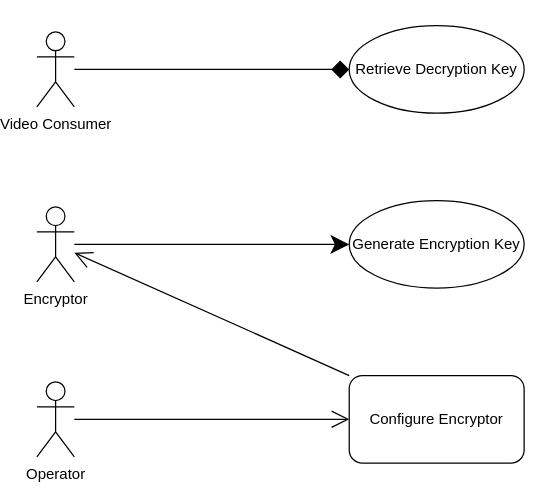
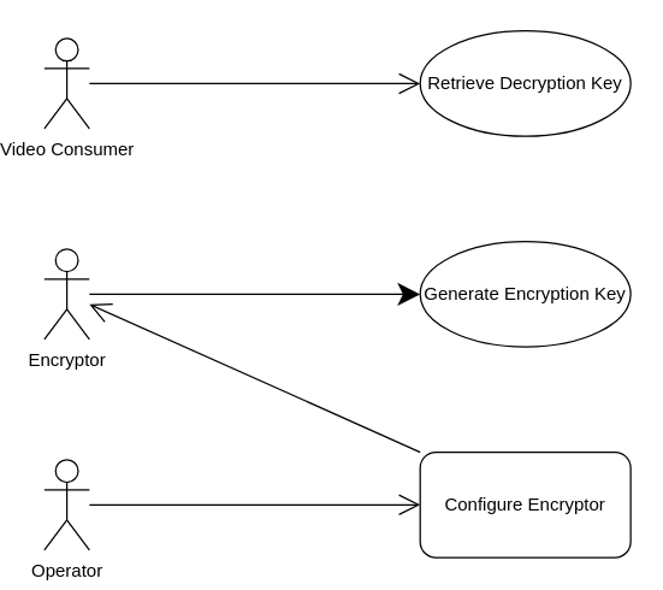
  <mxCell id="0" />
  <mxCell id="1" parent="0" />
  <mxCell id="2" value="Encryptor" style="shape=umlActor;verticalLabelPosition=bottom;verticalAlign=top;html=1;" parent="1" vertex="1"><mxGeometry x="20" y="165" width="30" height="60" as="geometry" /></mxCell>
  <mxCell id="3" value="Video Consumer" style="shape=umlActor;verticalLabelPosition=bottom;verticalAlign=top;html=1;" parent="1" vertex="1"><mxGeometry x="20" y="25" width="30" height="60" as="geometry" /></mxCell>
  <mxCell id="4" value="Generate Encryption Key" style="ellipse;whiteSpace=wrap;html=1;" parent="1" vertex="1"><mxGeometry x="270" y="160" width="140" height="70" as="geometry" /></mxCell>
  <mxCell id="5" value="Retrieve Decryption Key" style="ellipse;whiteSpace=wrap;html=1;" parent="1" vertex="1"><mxGeometry x="270" y="20" width="140" height="70" as="geometry" /></mxCell>
  <mxCell id="6" value="" style="endArrow=classic;endFill=1;endSize=12;html=1;" parent="1" source="2" target="4" edge="1"><mxGeometry width="160" relative="1" as="geometry"><mxPoint x="130" y="235" as="sourcePoint" /><mxPoint x="290" y="235" as="targetPoint" /></mxGeometry></mxCell>
- <mxCell id="7" value="" style="endArrow=diamond;endFill=1;endSize=12;html=1;entryX=0;entryY=0.5;entryDx=0;entryDy=0;" parent="1" source="3" target="5" edge="1"><mxGeometry width="160" relative="1" as="geometry"><mxPoint x="140" y="95" as="sourcePoint" /><mxPoint x="330" y="54" as="targetPoint" /></mxGeometry></mxCell>
+ <mxCell id="7" value="" style="endArrow=open;endFill=1;endSize=12;html=1;entryX=0;entryY=0.5;entryDx=0;entryDy=0;" parent="1" source="3" target="5" edge="1"><mxGeometry width="160" relative="1" as="geometry"><mxPoint x="140" y="95" as="sourcePoint" /><mxPoint x="330" y="54" as="targetPoint" /></mxGeometry></mxCell>
  <mxCell id="8" value="Operator" style="shape=umlActor;verticalLabelPosition=bottom;verticalAlign=top;html=1;" parent="1" vertex="1"><mxGeometry x="20" y="305" width="30" height="60" as="geometry" /></mxCell>
  <mxCell id="9" value="Configure Encryptor" style="whiteSpace=wrap;html=1;rounded=1;" parent="1" vertex="1"><mxGeometry x="270" y="300" width="140" height="70" as="geometry" /></mxCell>
  <mxCell id="10" value="" style="endArrow=open;endFill=1;endSize=12;html=1;entryX=0;entryY=0.5;entryDx=0;entryDy=0;" parent="1" source="8" target="9" edge="1"><mxGeometry width="160" relative="1" as="geometry"><mxPoint x="130" y="235" as="sourcePoint" /><mxPoint x="290" y="235" as="targetPoint" /></mxGeometry></mxCell>
  <mxCell id="11" value="" style="endArrow=open;endFill=1;endSize=12;html=1;exitX=0;exitY=0;exitDx=0;exitDy=0;" parent="1" source="9" target="2" edge="1"><mxGeometry width="160" relative="1" as="geometry"><mxPoint x="130" y="235" as="sourcePoint" /><mxPoint x="290" y="235" as="targetPoint" /></mxGeometry></mxCell>
